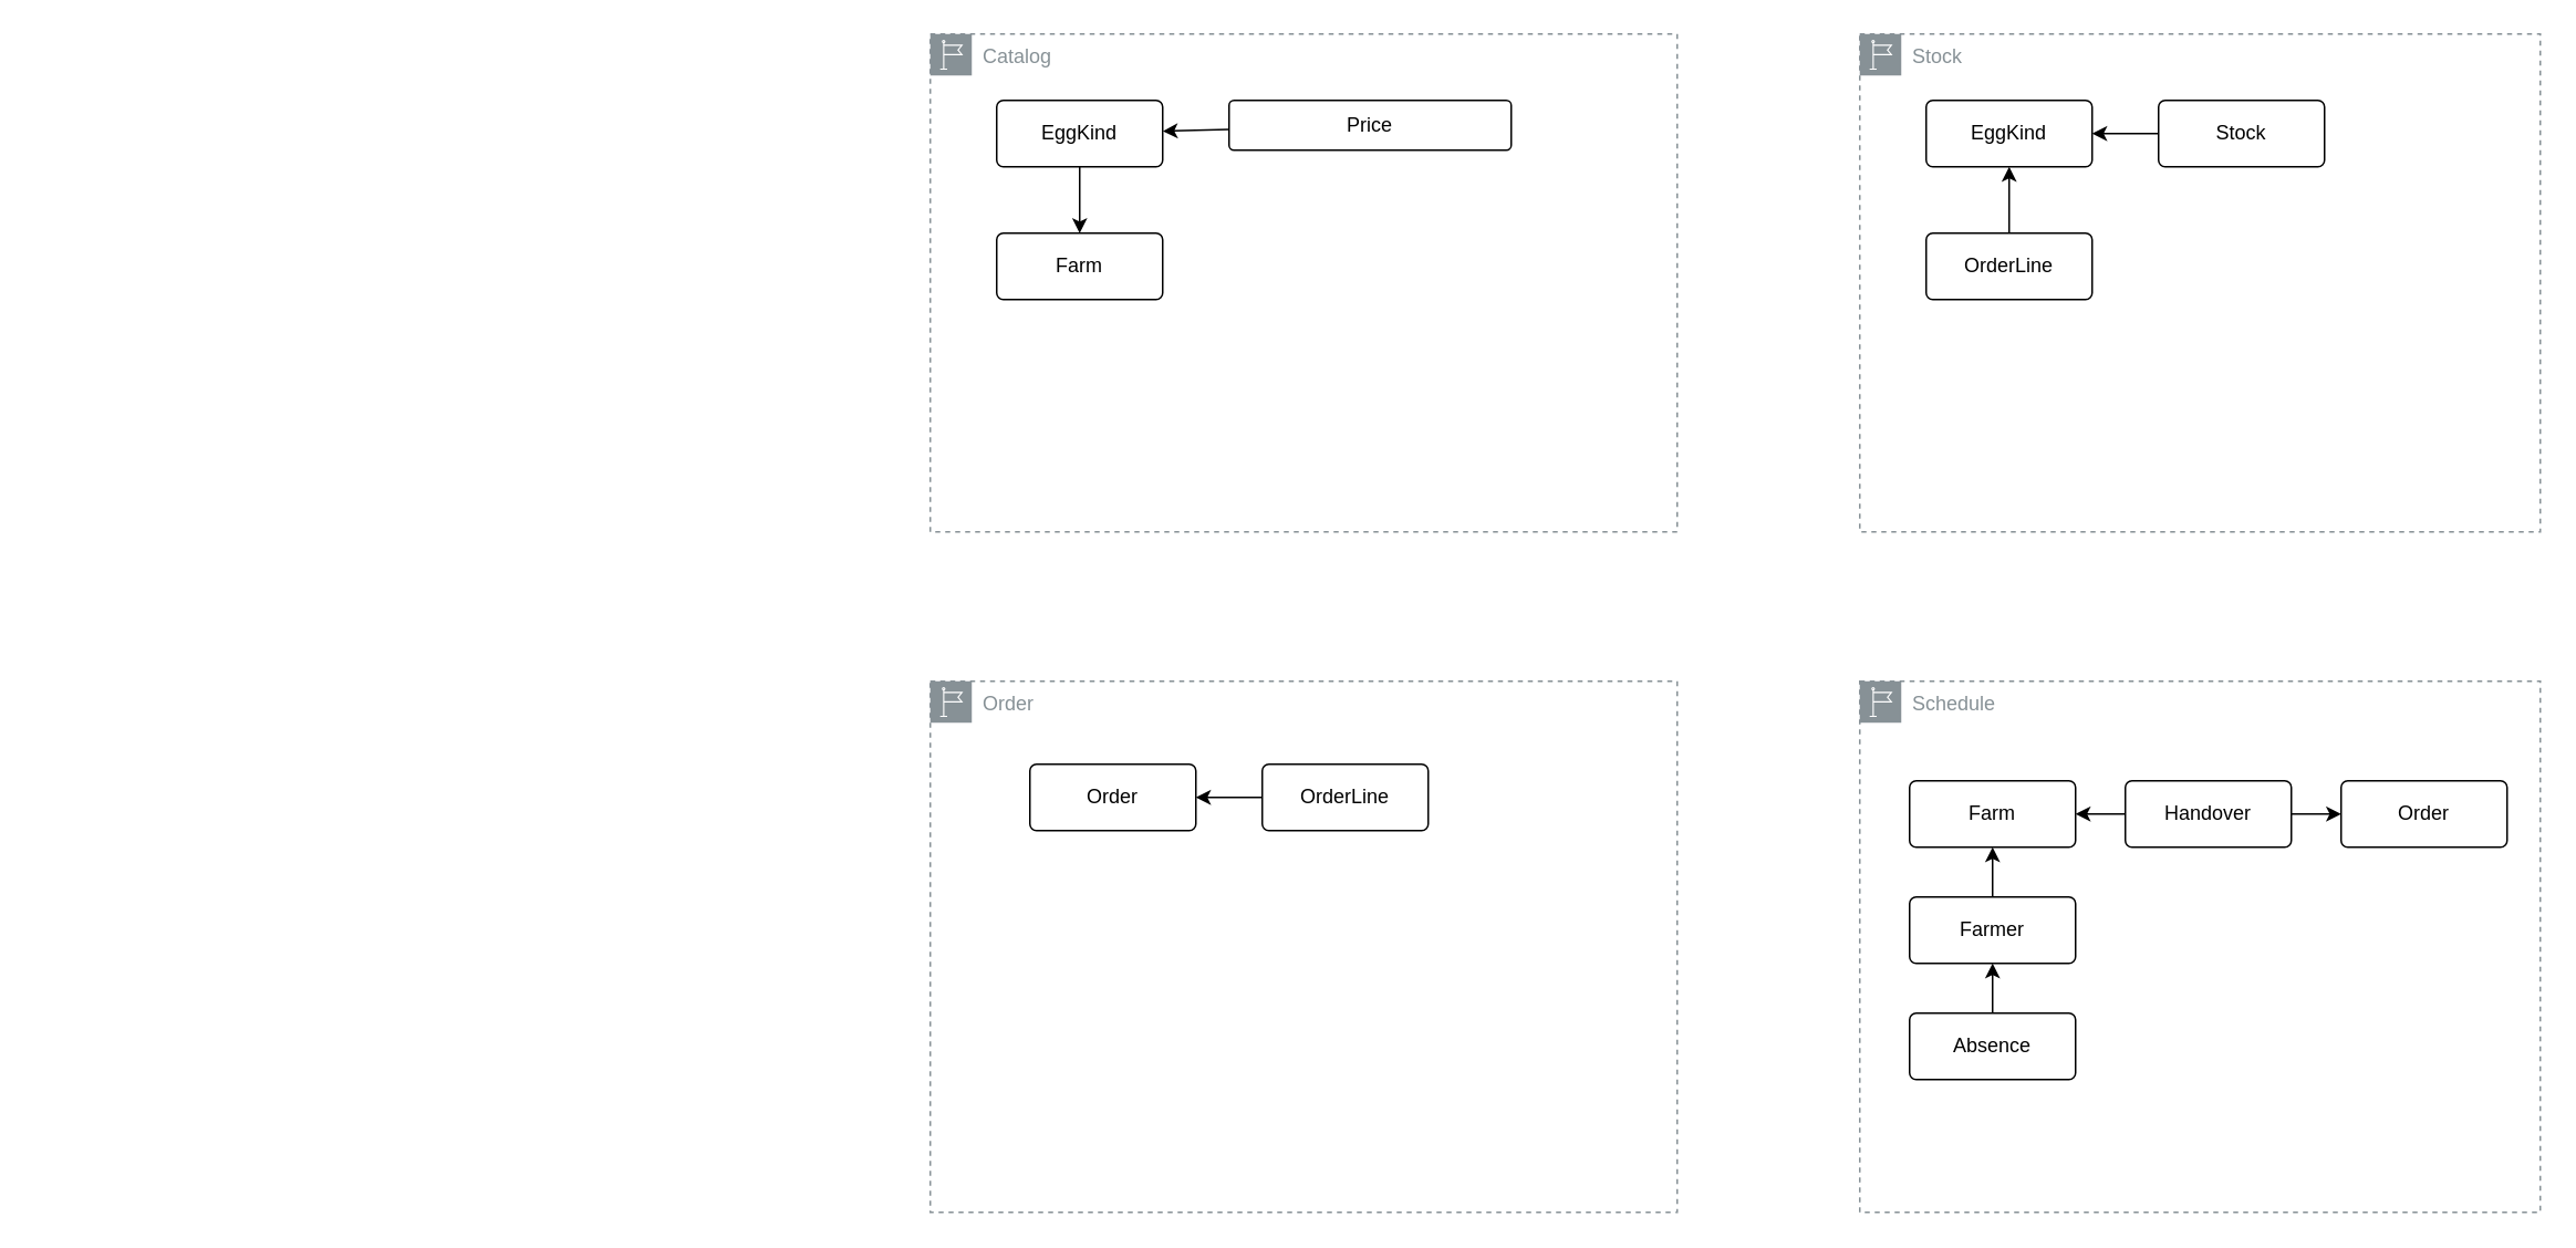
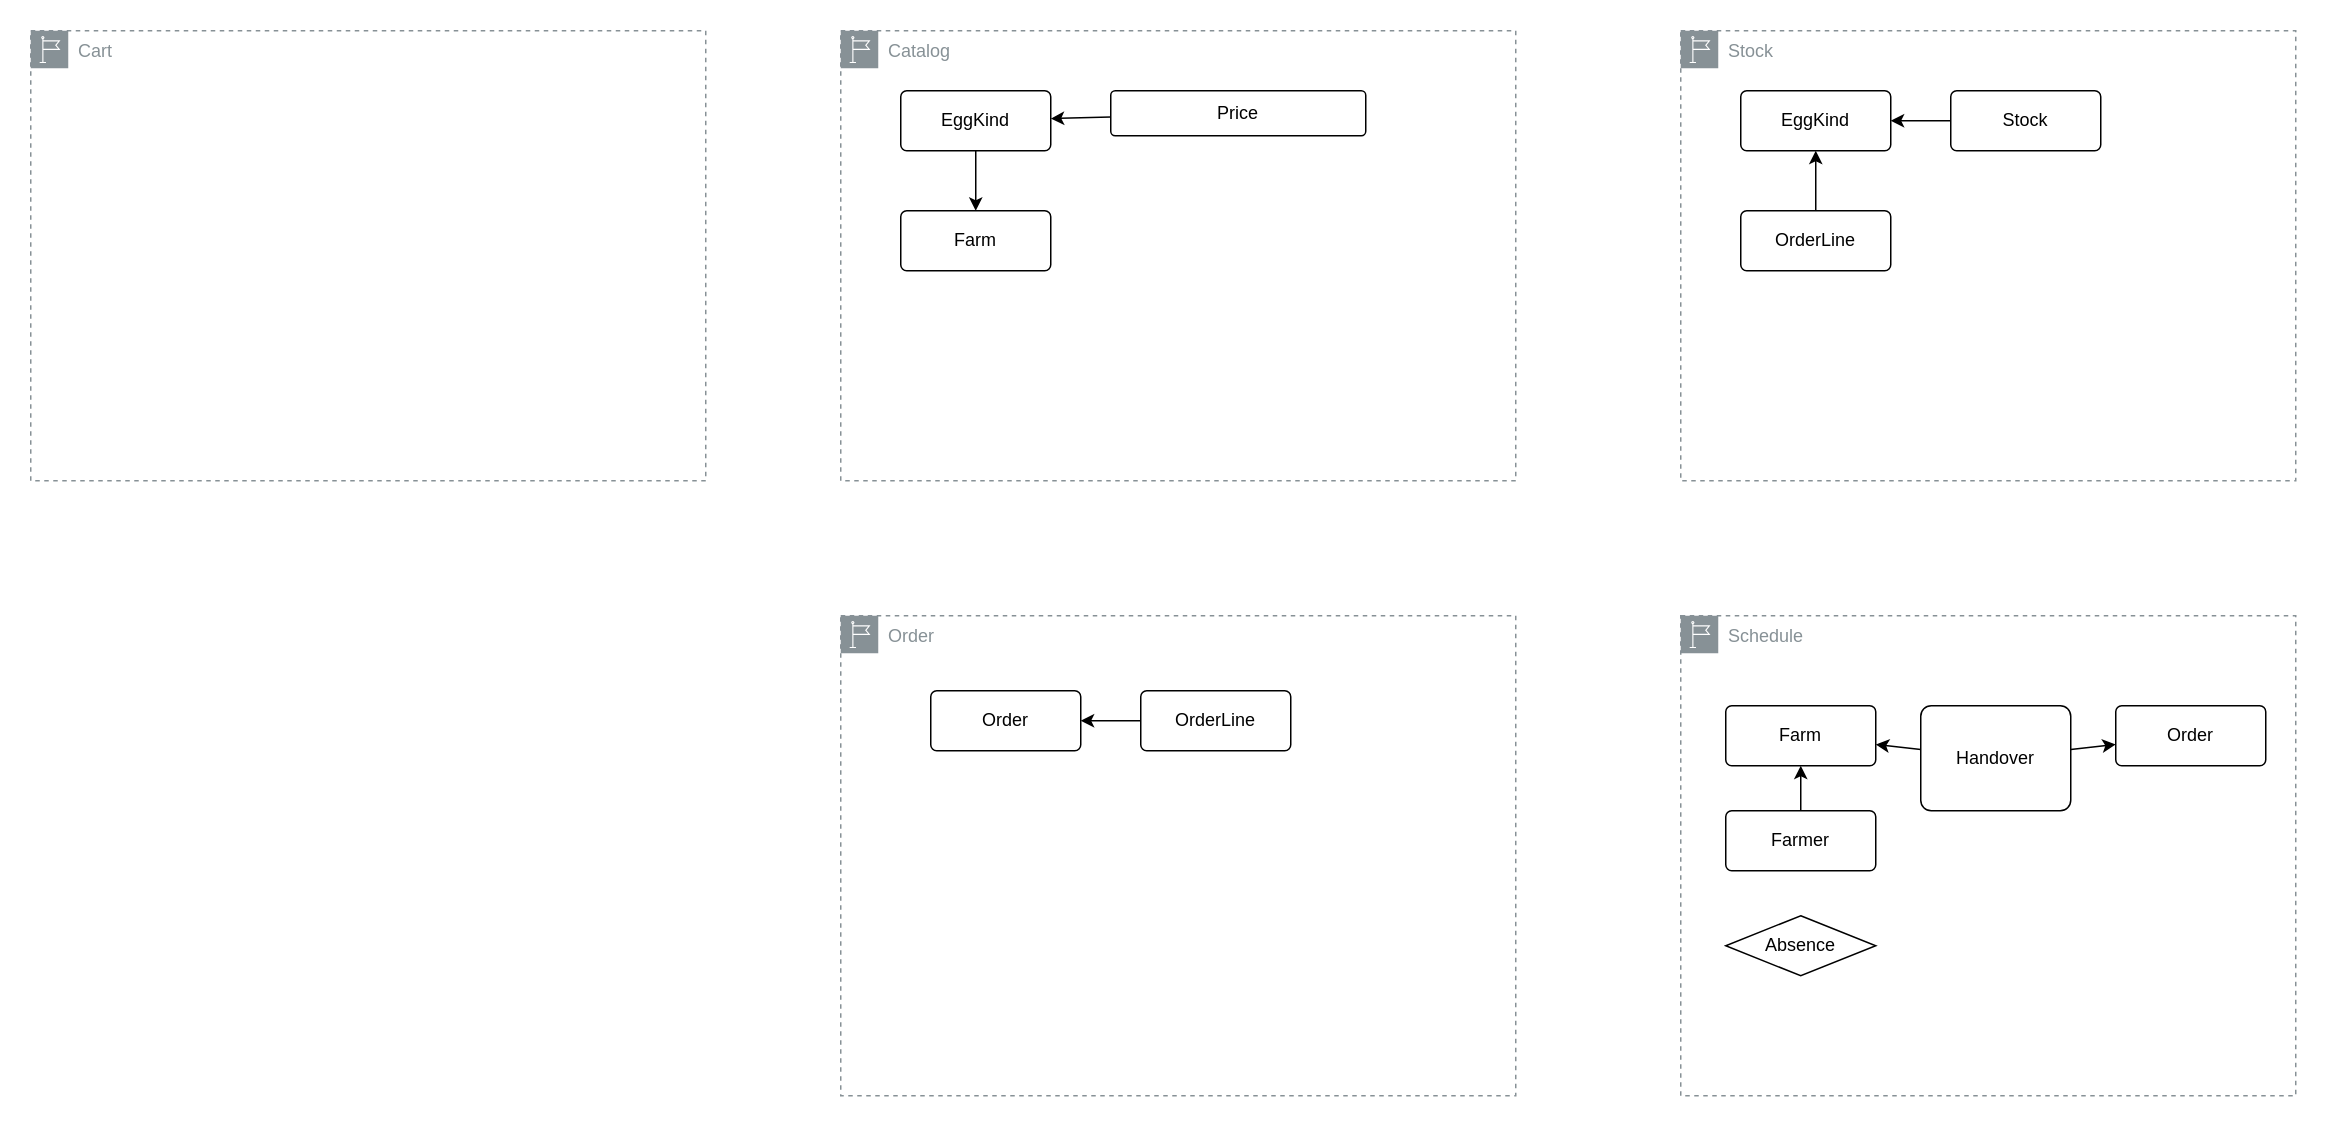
  <mxCell id="0" />
  <mxCell id="1" parent="0" />
  <mxCell id="2" value="Catalog" style="sketch=0;outlineConnect=0;gradientColor=none;html=1;whiteSpace=wrap;fontSize=12;fontStyle=0;shape=mxgraph.aws4.group;grIcon=mxgraph.aws4.group_region;strokeColor=#879196;fillColor=none;verticalAlign=top;align=left;spacingLeft=30;fontColor=#879196;dashed=1;" parent="1" vertex="1"><mxGeometry x="560" y="20" width="450" height="300" as="geometry" /></mxCell>
  <mxCell id="3" value="Stock" style="sketch=0;outlineConnect=0;gradientColor=none;html=1;whiteSpace=wrap;fontSize=12;fontStyle=0;shape=mxgraph.aws4.group;grIcon=mxgraph.aws4.group_region;strokeColor=#879196;fillColor=none;verticalAlign=top;align=left;spacingLeft=30;fontColor=#879196;dashed=1;" parent="1" vertex="1"><mxGeometry x="1120" y="20" width="410" height="300" as="geometry" /></mxCell>
  <mxCell id="4" value="Order" style="sketch=0;outlineConnect=0;gradientColor=none;html=1;whiteSpace=wrap;fontSize=12;fontStyle=0;shape=mxgraph.aws4.group;grIcon=mxgraph.aws4.group_region;strokeColor=#879196;fillColor=none;verticalAlign=top;align=left;spacingLeft=30;fontColor=#879196;dashed=1;" parent="1" vertex="1"><mxGeometry x="560" y="410" width="450" height="320" as="geometry" /></mxCell>
  <mxCell id="5" value="Schedule" style="sketch=0;outlineConnect=0;gradientColor=none;html=1;whiteSpace=wrap;fontSize=12;fontStyle=0;shape=mxgraph.aws4.group;grIcon=mxgraph.aws4.group_region;strokeColor=#879196;fillColor=none;verticalAlign=top;align=left;spacingLeft=30;fontColor=#879196;dashed=1;" parent="1" vertex="1"><mxGeometry x="1120" y="410" width="410" height="320" as="geometry" /></mxCell>
  <mxCell id="6" value="" style="edgeStyle=none;html=1;" edge="1" parent="1" source="7" target="28"><mxGeometry relative="1" as="geometry" /></mxCell>
  <mxCell id="7" value="EggKind" style="rounded=1;arcSize=10;whiteSpace=wrap;html=1;align=center;" parent="1" vertex="1"><mxGeometry x="600" y="60" width="100" height="40" as="geometry" /></mxCell>
  <mxCell id="8" value="" style="edgeStyle=none;html=1;" parent="1" source="9" target="7" edge="1"><mxGeometry relative="1" as="geometry" /></mxCell>
  <mxCell id="9" value="Price" style="rounded=1;arcSize=10;whiteSpace=wrap;html=1;align=center;" parent="1" vertex="1"><mxGeometry x="740" y="60" width="170" height="30" as="geometry" /></mxCell>
  <mxCell id="10" value="" style="edgeStyle=none;html=1;" parent="1" source="11" target="12" edge="1"><mxGeometry relative="1" as="geometry" /></mxCell>
  <mxCell id="11" value="OrderLine" style="rounded=1;arcSize=10;whiteSpace=wrap;html=1;align=center;" parent="1" vertex="1"><mxGeometry x="760" y="460" width="100" height="40" as="geometry" /></mxCell>
  <mxCell id="12" value="Order" style="rounded=1;arcSize=10;whiteSpace=wrap;html=1;align=center;" parent="1" vertex="1"><mxGeometry x="620" y="460" width="100" height="40" as="geometry" /></mxCell>
  <mxCell id="13" value="" style="edgeStyle=none;html=1;" parent="1" source="15" target="16" edge="1"><mxGeometry relative="1" as="geometry" /></mxCell>
  <mxCell id="14" value="" style="edgeStyle=none;html=1;" parent="1" source="15" target="26" edge="1"><mxGeometry relative="1" as="geometry" /></mxCell>
- <mxCell id="15" value="Handover" style="rounded=1;arcSize=10;whiteSpace=wrap;html=1;align=center;" parent="1" vertex="1"><mxGeometry x="1280" y="470" width="100" height="40" as="geometry" /></mxCell>
+ <mxCell id="15" value="Handover" style="rounded=1;arcSize=10;whiteSpace=wrap;html=1;align=center;" parent="1" vertex="1"><mxGeometry x="1280" y="470" width="100" height="70" as="geometry" /></mxCell>
  <mxCell id="16" value="Order" style="rounded=1;arcSize=10;whiteSpace=wrap;html=1;align=center;" parent="1" vertex="1"><mxGeometry x="1410" y="470" width="100" height="40" as="geometry" /></mxCell>
  <mxCell id="17" value="" style="edgeStyle=none;html=1;" parent="1" source="18" target="26" edge="1"><mxGeometry relative="1" as="geometry" /></mxCell>
  <mxCell id="18" value="Farmer" style="rounded=1;arcSize=10;whiteSpace=wrap;html=1;align=center;" parent="1" vertex="1"><mxGeometry x="1150" y="540" width="100" height="40" as="geometry" /></mxCell>
- <mxCell id="19" value="" style="edgeStyle=none;html=1;" parent="1" source="20" target="18" edge="1"><mxGeometry relative="1" as="geometry" /></mxCell>
- <mxCell id="20" value="Absence" style="rounded=1;arcSize=10;whiteSpace=wrap;html=1;align=center;" parent="1" vertex="1"><mxGeometry x="1150" y="610" width="100" height="40" as="geometry" /></mxCell>
+ <mxCell id="20" value="Absence" style="rhombus;arcSize=10;whiteSpace=wrap;html=1;align=center;" parent="1" vertex="1"><mxGeometry x="1150" y="610" width="100" height="40" as="geometry" /></mxCell>
  <mxCell id="21" value="EggKind" style="rounded=1;arcSize=10;whiteSpace=wrap;html=1;align=center;" parent="1" vertex="1"><mxGeometry x="1160" y="60" width="100" height="40" as="geometry" /></mxCell>
  <mxCell id="22" value="" style="edgeStyle=none;html=1;" parent="1" source="23" target="21" edge="1"><mxGeometry relative="1" as="geometry" /></mxCell>
  <mxCell id="23" value="Stock" style="rounded=1;arcSize=10;whiteSpace=wrap;html=1;align=center;" parent="1" vertex="1"><mxGeometry x="1300" y="60" width="100" height="40" as="geometry" /></mxCell>
  <mxCell id="24" value="" style="edgeStyle=none;html=1;" parent="1" source="25" target="21" edge="1"><mxGeometry relative="1" as="geometry" /></mxCell>
  <mxCell id="25" value="OrderLine" style="rounded=1;arcSize=10;whiteSpace=wrap;html=1;align=center;" parent="1" vertex="1"><mxGeometry x="1160" y="140" width="100" height="40" as="geometry" /></mxCell>
  <mxCell id="26" value="Farm" style="rounded=1;arcSize=10;whiteSpace=wrap;html=1;align=center;" parent="1" vertex="1"><mxGeometry x="1150" y="470" width="100" height="40" as="geometry" /></mxCell>
+ <mxCell id="27" value="Cart" style="sketch=0;outlineConnect=0;gradientColor=none;html=1;whiteSpace=wrap;fontSize=12;fontStyle=0;shape=mxgraph.aws4.group;grIcon=mxgraph.aws4.group_region;strokeColor=#879196;fillColor=none;verticalAlign=top;align=left;spacingLeft=30;fontColor=#879196;dashed=1;" parent="1" vertex="1"><mxGeometry x="20" y="20" width="450" height="300" as="geometry" /></mxCell>
  <mxCell id="28" value="Farm" style="rounded=1;arcSize=10;whiteSpace=wrap;html=1;align=center;" vertex="1" parent="1"><mxGeometry x="600" y="140" width="100" height="40" as="geometry" /></mxCell>
